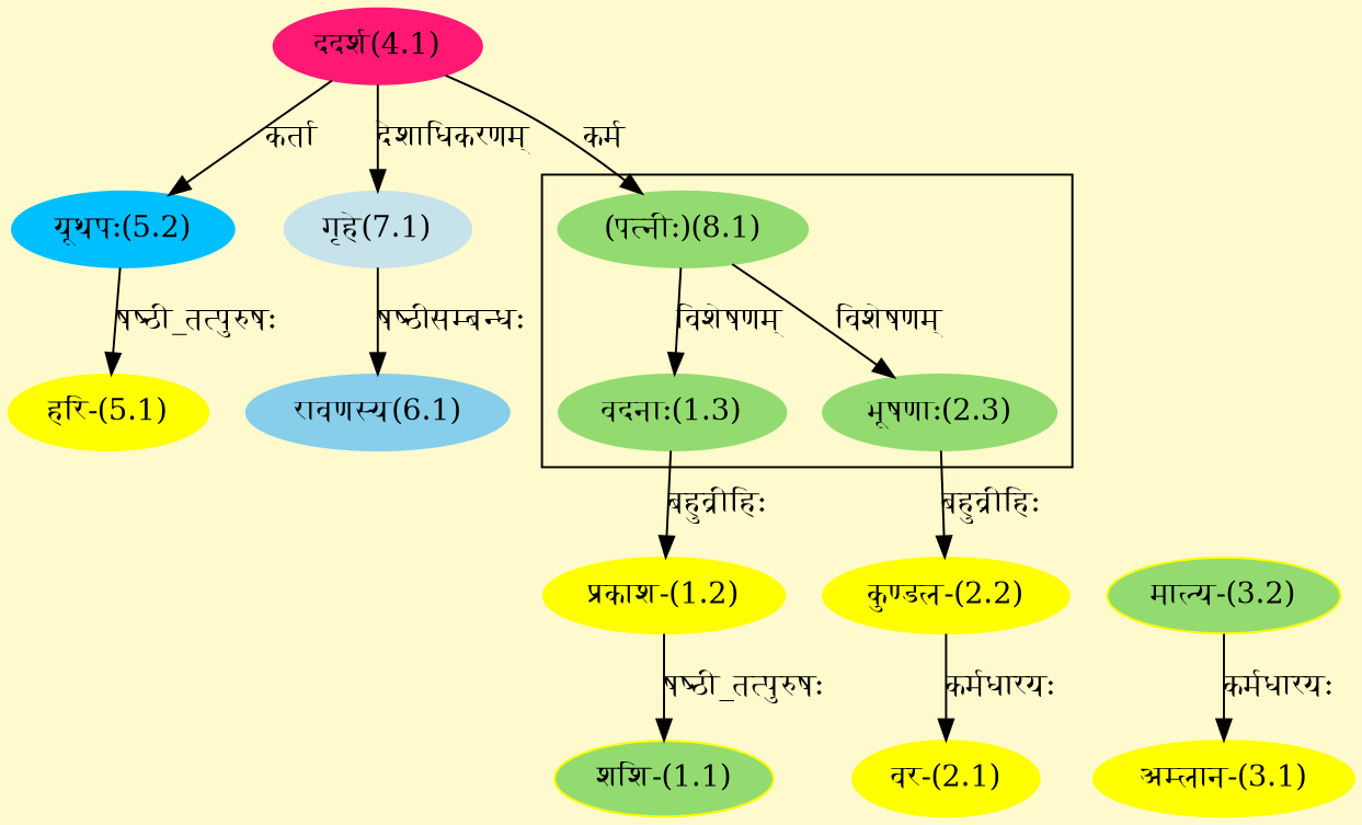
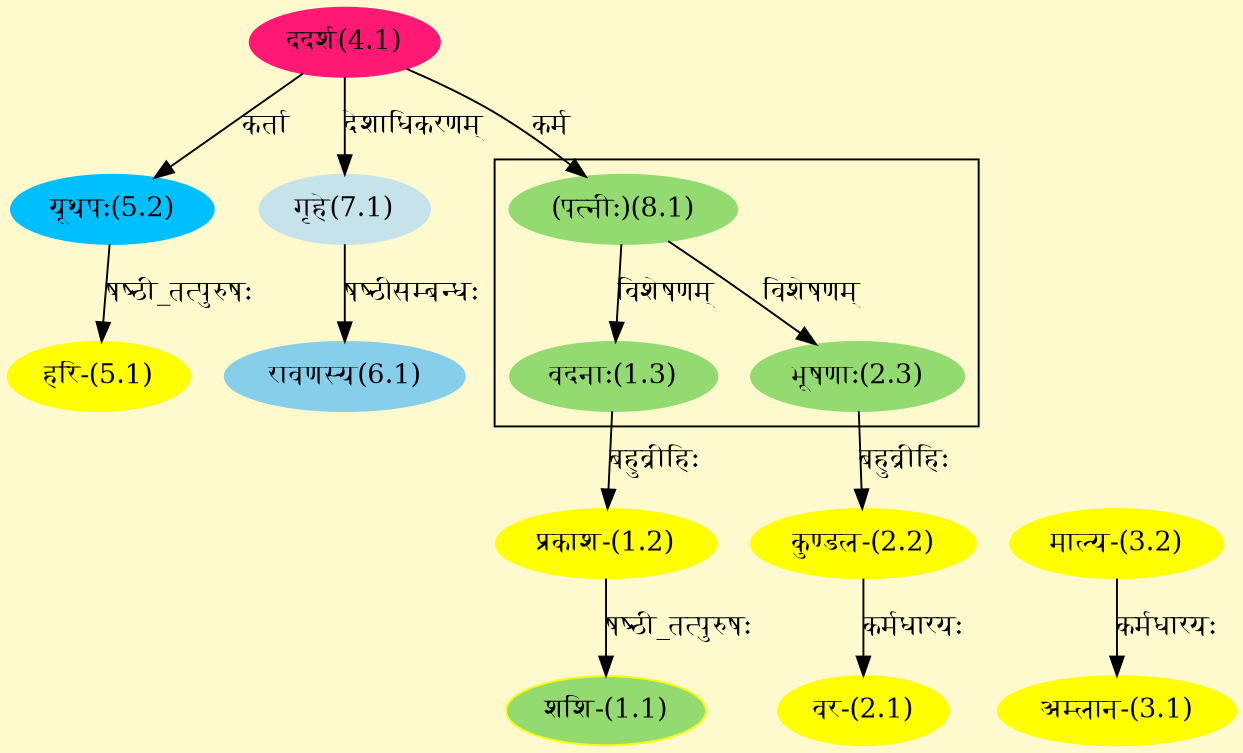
  digraph {
    bgcolor=lemonchiffon1
    compound=true
    rankdir=BT
    node [color="#FFFF00" style=filled]
    edge [dir=back]
    n1 [color="#93DB70" label="वदनाः(1.3)"]
    n2 [color="#93DB70" label="(पत्नीः)(8.1)"]
    n3 [color="#93DB70" label="भूषणाः(2.3)"]
    n4 [color="#FF1975" label="ददर्श(4.1)"]
    n5 [fillcolor="#93DB70" label="शशि-(1.1)"]
    n6 [label="प्रकाश-(1.2)"]
    n7 [label="वर-(2.1)"]
    n8 [label="कुण्डल-(2.2)"]
    n9 [label="अम्लान-(3.1)"]
-   n10 [label="माल्य-(3.2)" fillcolor="#93DB70"]
+   n10 [label="माल्य-(3.2)"]
    n11 [label="हरि-(5.1)"]
    n12 [color="#00BFFF" label="यूथपः(5.2)"]
    n13 [color="#87CEEB" label="रावणस्य(6.1)"]
    n14 [color="#C6E2EB" label="गृहे(7.1)"]
    subgraph cluster_1 {
      n1
      n2
      n3
    }
    n1 -> n2 [label="विशेषणम्"]
    n2 -> n4 [label="कर्म"]
    n3 -> n2 [label="विशेषणम्"]
    n5 -> n6 [label="षष्ठी_तत्पुरुषः"]
    n6 -> n1 [label="बहुव्रीहिः"]
    n7 -> n8 [label="कर्मधारयः"]
    n8 -> n3 [label="बहुव्रीहिः"]
    n9 -> n10 [label="कर्मधारयः"]
    n11 -> n12 [label="षष्ठी_तत्पुरुषः"]
    n12 -> n4 [label="कर्ता"]
    n13 -> n14 [label="षष्ठीसम्बन्धः"]
    n14 -> n4 [label="देशाधिकरणम्"]
  }
